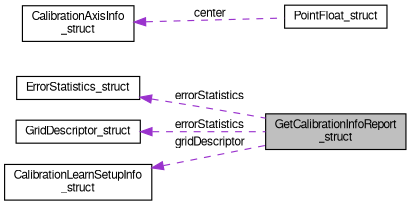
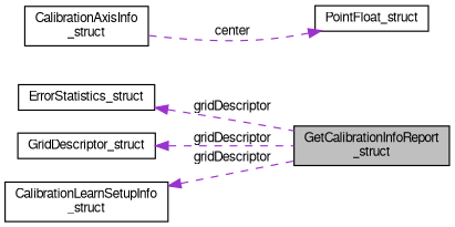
  digraph {
    rankdir=LR
    node [color=black fontname=FreeSans fontsize=10 shape=record]
    edge [color=darkorchid3 dir=back fontname=FreeSans fontsize=10 labelfontname=FreeSans labelfontsize=10 style=dashed]
    n1 [fillcolor=grey75 fontcolor=black height=0.2 label="GetCalibrationInfoReport\l_struct" style=filled width=0.4]
    n2 [height=0.2 label=ErrorStatistics_struct width=0.4]
    n3 [height=0.2 label=GridDescriptor_struct width=0.4]
    n4 [height=0.2 label="CalibrationLearnSetupInfo\l_struct" width=0.4]
    n5 [height=0.2 label="CalibrationAxisInfo\l_struct" width=0.4]
    n6 [height=0.2 label=PointFloat_struct width=0.4]
-   n2 -> n1 [label=" errorStatistics"]
-   n3 -> n1 [label=" errorStatistics"]
+   n2 -> n1 [label=" gridDescriptor"]
+   n3 -> n1 [label=" gridDescriptor"]
    n4 -> n1 [label=" gridDescriptor"]
-   n5 -> n6 [label=" center"]
+   n6 -> n5 [label=" center"]
  }
